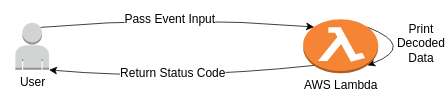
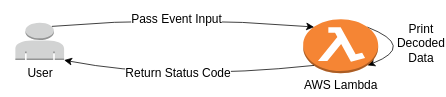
  <mxCell id="0" />
  <mxCell id="1" parent="0" />
  <mxCell id="2" style="edgeStyle=none;curved=1;rounded=0;orthogonalLoop=1;jettySize=auto;html=1;exitX=0.855;exitY=0.145;exitDx=0;exitDy=0;exitPerimeter=0;fontSize=12;startSize=8;endSize=8;entryX=0.855;entryY=0.855;entryDx=0;entryDy=0;entryPerimeter=0;" edge="1" parent="1" source="4" target="4"><mxGeometry relative="1" as="geometry"><mxPoint x="536.549" y="35.647" as="targetPoint" /><Array as="points"><mxPoint x="555" y="61" /></Array></mxGeometry></mxCell>
  <mxCell id="3" value="Print&lt;br&gt;Decoded&lt;br&gt;Data" style="edgeLabel;html=1;align=center;verticalAlign=middle;resizable=0;points=[];fontSize=16;" vertex="1" connectable="0" parent="2"><mxGeometry x="-0.533" y="-7" relative="1" as="geometry"><mxPoint x="43" y="3" as="offset" /></mxGeometry></mxCell>
  <mxCell id="4" value="AWS Lambda" style="outlineConnect=0;dashed=0;verticalLabelPosition=bottom;verticalAlign=top;align=center;html=1;shape=mxgraph.aws3.lambda_function;fillColor=#F58534;gradientColor=none;fontSize=16;" vertex="1" parent="1"><mxGeometry x="404" y="25" width="100" height="72" as="geometry" /></mxCell>
- <mxCell id="5" value="User" style="outlineConnect=0;dashed=0;verticalLabelPosition=bottom;verticalAlign=top;align=center;html=1;shape=mxgraph.aws3.user;fillColor=#D2D3D3;gradientColor=none;fontSize=16;" vertex="1" parent="1"><mxGeometry x="20" y="29.5" width="45" height="63" as="geometry" /></mxCell>
+ <mxCell id="5" value="User" style="outlineConnect=0;dashed=0;verticalLabelPosition=bottom;verticalAlign=top;align=center;html=1;shape=mxgraph.aws3.user;fillColor=#D2D3D3;gradientColor=none;fontSize=16;" vertex="1" parent="1"><mxGeometry x="20" y="29.5" width="65" height="50" as="geometry" /></mxCell>
  <mxCell id="6" style="edgeStyle=none;curved=1;rounded=0;orthogonalLoop=1;jettySize=auto;html=1;exitX=0.75;exitY=0.1;exitDx=0;exitDy=0;exitPerimeter=0;entryX=0.145;entryY=0.145;entryDx=0;entryDy=0;entryPerimeter=0;fontSize=12;startSize=8;endSize=8;" edge="1" parent="1" source="5" target="4"><mxGeometry relative="1" as="geometry"><Array as="points"><mxPoint x="234" y="20" /></Array></mxGeometry></mxCell>
  <mxCell id="7" value="Pass Event Input" style="edgeLabel;html=1;align=center;verticalAlign=middle;resizable=0;points=[];fontSize=16;" vertex="1" connectable="0" parent="6"><mxGeometry x="-0.257" y="3" relative="1" as="geometry"><mxPoint x="37" y="4" as="offset" /></mxGeometry></mxCell>
  <mxCell id="8" style="edgeStyle=none;curved=1;rounded=0;orthogonalLoop=1;jettySize=auto;html=1;exitX=0.145;exitY=0.855;exitDx=0;exitDy=0;exitPerimeter=0;entryX=1;entryY=1;entryDx=0;entryDy=0;entryPerimeter=0;fontSize=12;startSize=8;endSize=8;" edge="1" parent="1" source="4" target="5"><mxGeometry relative="1" as="geometry"><Array as="points"><mxPoint x="227" y="107" /></Array></mxGeometry></mxCell>
  <mxCell id="9" value="Return Status Code" style="edgeLabel;html=1;align=center;verticalAlign=middle;resizable=0;points=[];fontSize=16;" vertex="1" connectable="0" parent="8"><mxGeometry x="-0.262" y="-1" relative="1" as="geometry"><mxPoint x="-59" y="-3" as="offset" /></mxGeometry></mxCell>
